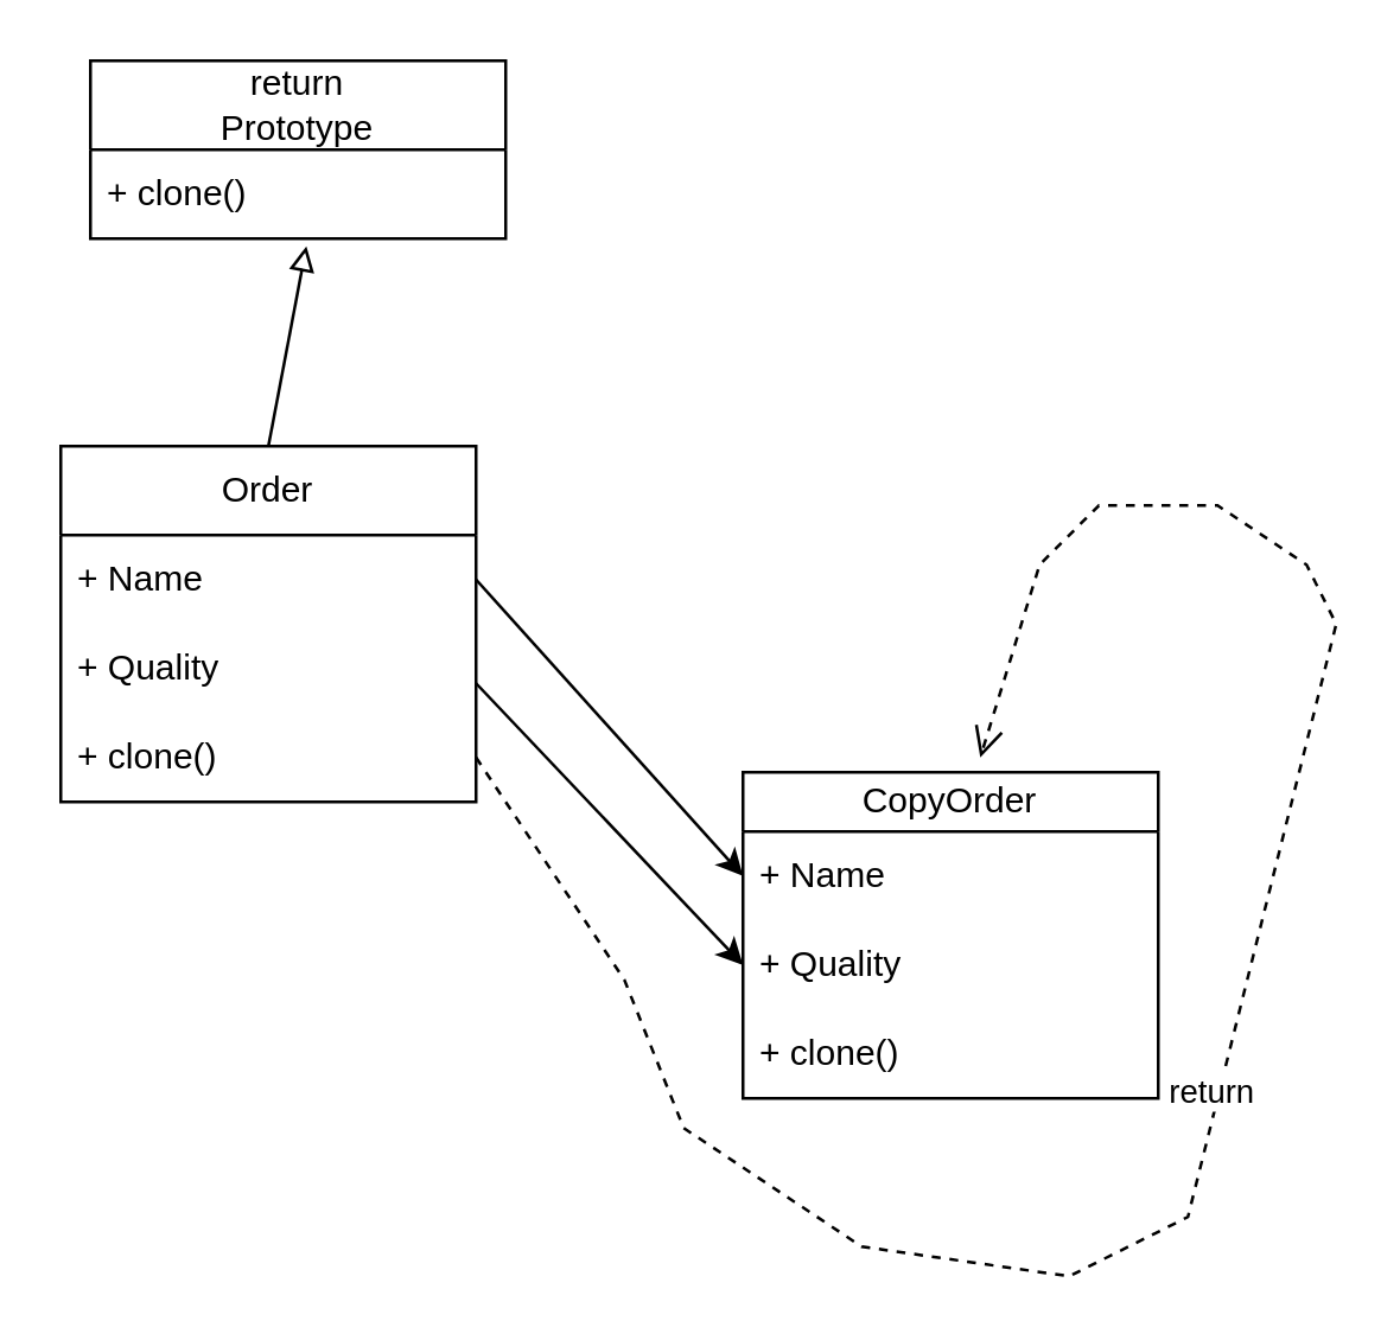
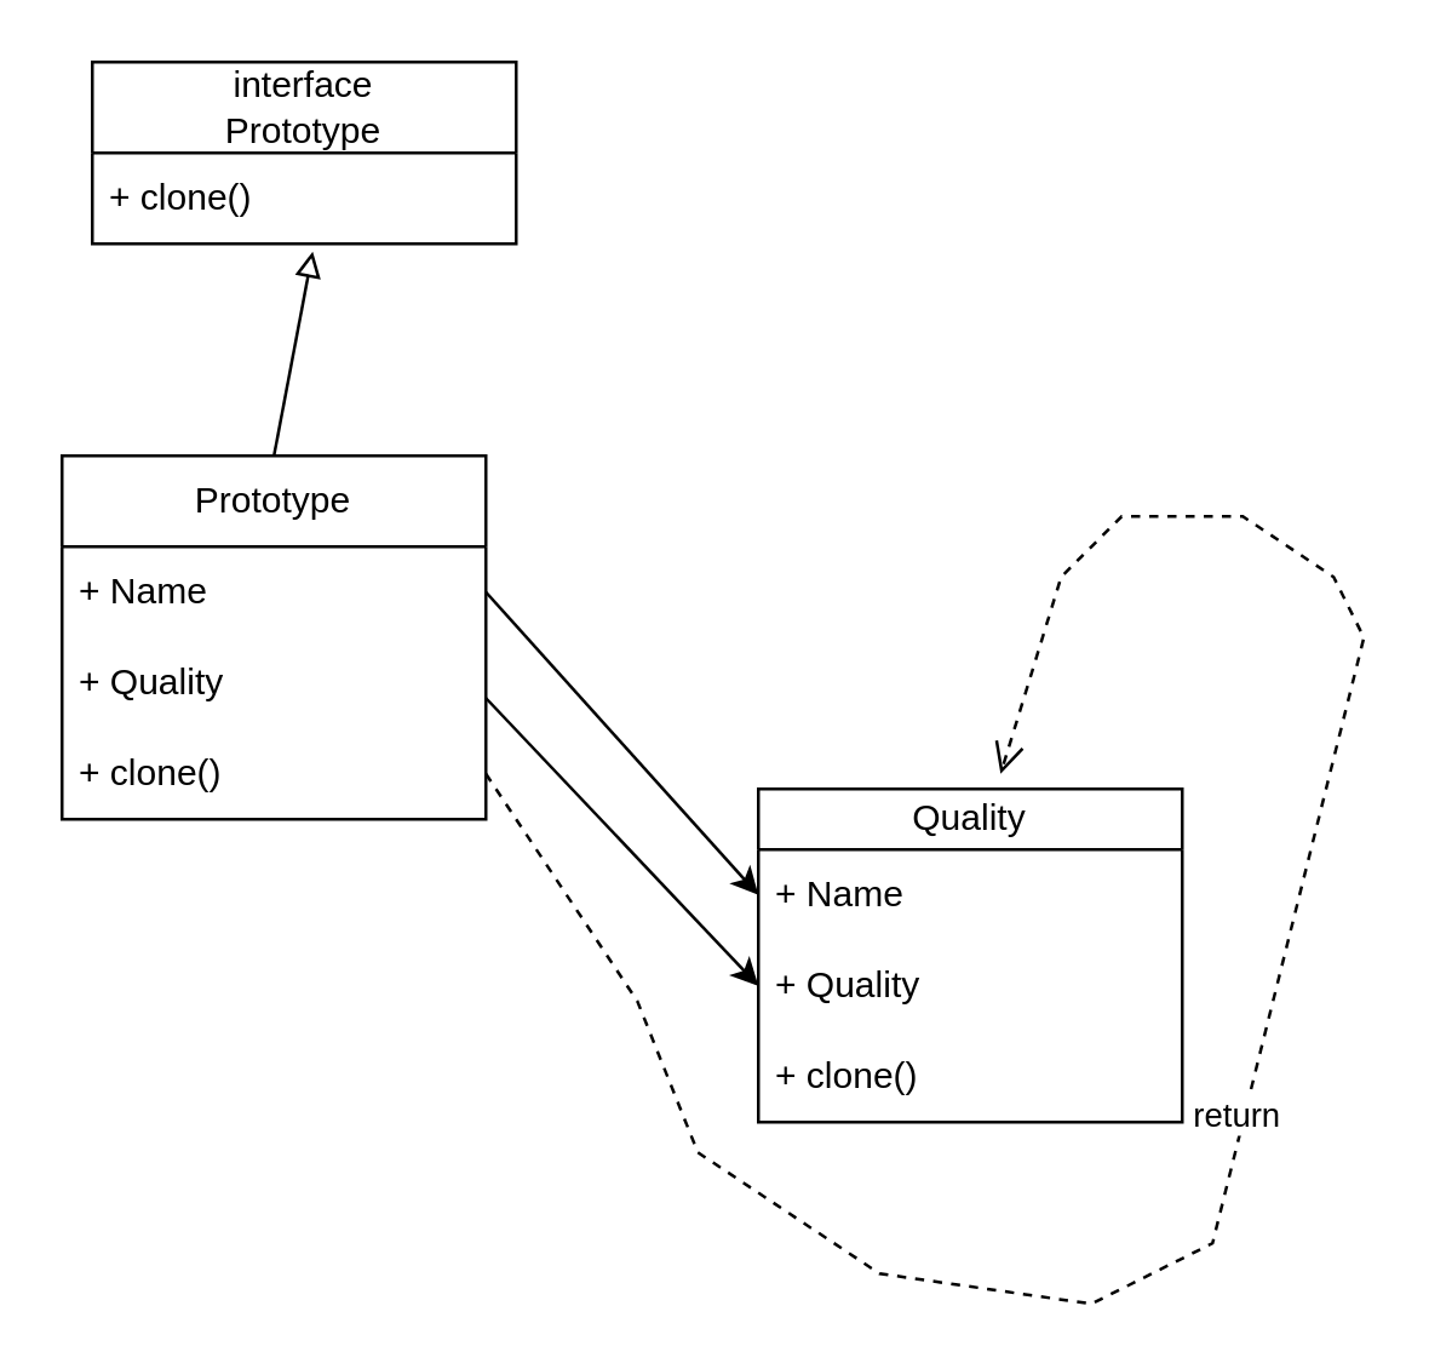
  <mxCell id="0" />
  <mxCell id="1" parent="0" />
- <mxCell id="2" value="Order" style="swimlane;fontStyle=0;childLayout=stackLayout;horizontal=1;startSize=30;horizontalStack=0;resizeParent=1;resizeParentMax=0;resizeLast=0;collapsible=1;marginBottom=0;whiteSpace=wrap;html=1;" parent="1" vertex="1"><mxGeometry x="20" y="150" width="140" height="120" as="geometry" /></mxCell>
+ <mxCell id="2" value="Prototype" style="swimlane;fontStyle=0;childLayout=stackLayout;horizontal=1;startSize=30;horizontalStack=0;resizeParent=1;resizeParentMax=0;resizeLast=0;collapsible=1;marginBottom=0;whiteSpace=wrap;html=1;" parent="1" vertex="1"><mxGeometry x="20" y="150" width="140" height="120" as="geometry" /></mxCell>
  <mxCell id="3" value="+ Name" style="text;strokeColor=none;fillColor=none;align=left;verticalAlign=middle;spacingLeft=4;spacingRight=4;overflow=hidden;points=[[0,0.5],[1,0.5]];portConstraint=eastwest;rotatable=0;whiteSpace=wrap;html=1;" parent="2" vertex="1"><mxGeometry y="30" width="140" height="30" as="geometry" /></mxCell>
  <mxCell id="4" value="+ Quality" style="text;strokeColor=none;fillColor=none;align=left;verticalAlign=middle;spacingLeft=4;spacingRight=4;overflow=hidden;points=[[0,0.5],[1,0.5]];portConstraint=eastwest;rotatable=0;whiteSpace=wrap;html=1;" parent="2" vertex="1"><mxGeometry y="60" width="140" height="30" as="geometry" /></mxCell>
  <mxCell id="5" value="+ clone()" style="text;strokeColor=none;fillColor=none;align=left;verticalAlign=middle;spacingLeft=4;spacingRight=4;overflow=hidden;points=[[0,0.5],[1,0.5]];portConstraint=eastwest;rotatable=0;whiteSpace=wrap;html=1;" parent="2" vertex="1"><mxGeometry y="90" width="140" height="30" as="geometry" /></mxCell>
- <mxCell id="6" value="return&lt;br&gt;Prototype" style="swimlane;fontStyle=0;childLayout=stackLayout;horizontal=1;startSize=30;horizontalStack=0;resizeParent=1;resizeParentMax=0;resizeLast=0;collapsible=1;marginBottom=0;whiteSpace=wrap;html=1;" parent="1" vertex="1"><mxGeometry x="30" y="20" width="140" height="60" as="geometry" /></mxCell>
+ <mxCell id="6" value="interface&lt;br&gt;Prototype" style="swimlane;fontStyle=0;childLayout=stackLayout;horizontal=1;startSize=30;horizontalStack=0;resizeParent=1;resizeParentMax=0;resizeLast=0;collapsible=1;marginBottom=0;whiteSpace=wrap;html=1;" parent="1" vertex="1"><mxGeometry x="30" y="20" width="140" height="60" as="geometry" /></mxCell>
  <mxCell id="7" value="+ clone()" style="text;strokeColor=none;fillColor=none;align=left;verticalAlign=middle;spacingLeft=4;spacingRight=4;overflow=hidden;points=[[0,0.5],[1,0.5]];portConstraint=eastwest;rotatable=0;whiteSpace=wrap;html=1;" parent="6" vertex="1"><mxGeometry y="30" width="140" height="30" as="geometry" /></mxCell>
  <mxCell id="8" value="" style="endArrow=block;html=1;rounded=0;exitX=0.5;exitY=0;exitDx=0;exitDy=0;entryX=0.52;entryY=1.085;entryDx=0;entryDy=0;entryPerimeter=0;endFill=0;" parent="1" source="2" target="7" edge="1"><mxGeometry width="50" height="50" relative="1" as="geometry"><mxPoint x="240" y="210" as="sourcePoint" /><mxPoint x="290" y="160" as="targetPoint" /></mxGeometry></mxCell>
- <mxCell id="9" value="CopyOrder" style="swimlane;fontStyle=0;childLayout=stackLayout;horizontal=1;startSize=20;horizontalStack=0;resizeParent=1;resizeParentMax=0;resizeLast=0;collapsible=1;marginBottom=0;whiteSpace=wrap;html=1;" parent="1" vertex="1"><mxGeometry x="250" y="260" width="140" height="110" as="geometry" /></mxCell>
+ <mxCell id="9" value="Quality" style="swimlane;fontStyle=0;childLayout=stackLayout;horizontal=1;startSize=20;horizontalStack=0;resizeParent=1;resizeParentMax=0;resizeLast=0;collapsible=1;marginBottom=0;whiteSpace=wrap;html=1;" parent="1" vertex="1"><mxGeometry x="250" y="260" width="140" height="110" as="geometry" /></mxCell>
  <mxCell id="10" value="+ Name" style="text;strokeColor=none;fillColor=none;align=left;verticalAlign=middle;spacingLeft=4;spacingRight=4;overflow=hidden;points=[[0,0.5],[1,0.5]];portConstraint=eastwest;rotatable=0;whiteSpace=wrap;html=1;" parent="9" vertex="1"><mxGeometry y="20" width="140" height="30" as="geometry" /></mxCell>
  <mxCell id="11" value="+ Quality" style="text;strokeColor=none;fillColor=none;align=left;verticalAlign=middle;spacingLeft=4;spacingRight=4;overflow=hidden;points=[[0,0.5],[1,0.5]];portConstraint=eastwest;rotatable=0;whiteSpace=wrap;html=1;" parent="9" vertex="1"><mxGeometry y="50" width="140" height="30" as="geometry" /></mxCell>
  <mxCell id="12" value="+ clone()" style="text;strokeColor=none;fillColor=none;align=left;verticalAlign=middle;spacingLeft=4;spacingRight=4;overflow=hidden;points=[[0,0.5],[1,0.5]];portConstraint=eastwest;rotatable=0;whiteSpace=wrap;html=1;" parent="9" vertex="1"><mxGeometry y="80" width="140" height="30" as="geometry" /></mxCell>
  <mxCell id="13" value="" style="endArrow=classic;html=1;rounded=0;exitX=1;exitY=0.5;exitDx=0;exitDy=0;entryX=0;entryY=0.5;entryDx=0;entryDy=0;" parent="1" source="3" target="10" edge="1"><mxGeometry width="50" height="50" relative="1" as="geometry"><mxPoint x="380" y="330" as="sourcePoint" /><mxPoint x="430" y="280" as="targetPoint" /></mxGeometry></mxCell>
  <mxCell id="14" value="" style="endArrow=classic;html=1;rounded=0;exitX=1;exitY=0.5;exitDx=0;exitDy=0;entryX=0;entryY=0.5;entryDx=0;entryDy=0;" parent="1" target="11" edge="1"><mxGeometry width="50" height="50" relative="1" as="geometry"><mxPoint x="160" y="230" as="sourcePoint" /><mxPoint x="250" y="330" as="targetPoint" /></mxGeometry></mxCell>
  <mxCell id="15" value="return" style="html=1;verticalAlign=bottom;endArrow=open;dashed=1;endSize=8;rounded=0;exitX=1;exitY=0.5;exitDx=0;exitDy=0;" parent="1" source="5" edge="1"><mxGeometry relative="1" as="geometry"><mxPoint x="450" y="310" as="sourcePoint" /><mxPoint x="330" y="255" as="targetPoint" /><Array as="points"><mxPoint x="210" y="330" /><mxPoint x="230" y="380" /><mxPoint x="260" y="400" /><mxPoint x="290" y="420" /><mxPoint x="360" y="430" /><mxPoint x="400" y="410" /><mxPoint x="450" y="210" /><mxPoint x="440" y="190" /><mxPoint x="410" y="170" /><mxPoint x="370" y="170" /><mxPoint x="350" y="190" /></Array></mxGeometry></mxCell>
